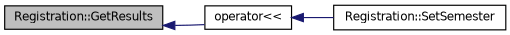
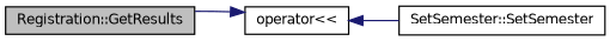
  digraph {
    rankdir=LR
    node [color=black fillcolor=white fontname=Helvetica fontsize=10 shape=record style=filled]
    edge [color=midnightblue dir=back fontname=Helvetica fontsize=10 labelfontname=Helvetica labelfontsize=10 style=solid]
    n1 [fillcolor=grey75 fontcolor=black height=0.2 label="Registration::GetResults" width=0.4]
    n2 [height=0.2 label="operator\<\<" width=0.4]
-   n3 [height=0.2 label="Registration::SetSemester" width=0.4]
-   n1 -> n2
+   n3 [height=0.2 label="SetSemester::SetSemester" width=0.4]
+   n2 -> n1
    n2 -> n3
  }
